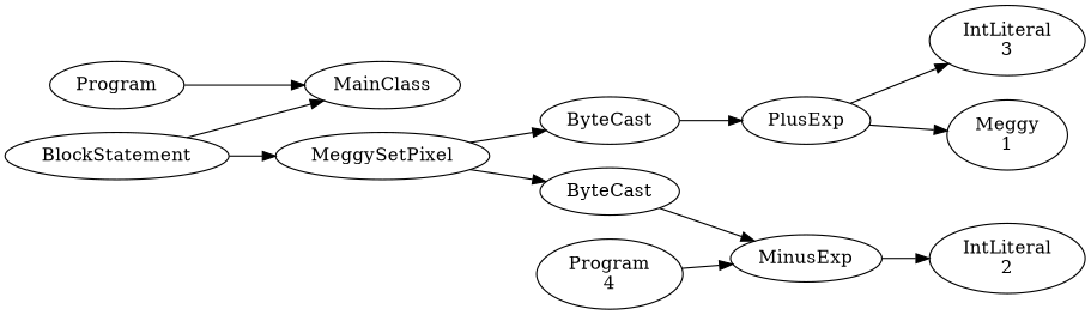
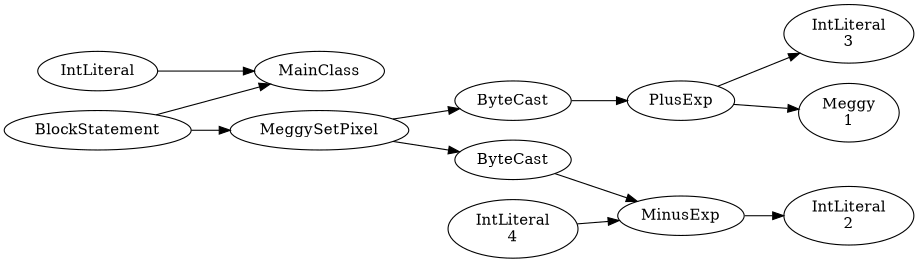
  digraph {
    rankdir=LR
-   n1 [label=Program]
+   n1 [label=IntLiteral]
    n2 [label=MainClass]
    n3 [label=BlockStatement]
    n4 [label=MeggySetPixel]
    n5 [label=ByteCast]
    n6 [label=ByteCast]
    n7 [label=PlusExp]
    n8 [label=MinusExp]
    n9 [label="IntLiteral\n3"]
    n10 [label="Meggy\n1"]
    n11 [label="IntLiteral\n2"]
-   n12 [label="Program\n4"]
+   n12 [label="IntLiteral\n4"]
    n1 -> n2
    n3 -> n2
    n3 -> n4
    n4 -> n5
    n4 -> n6
    n5 -> n7
    n6 -> n8
    n7 -> n9
    n7 -> n10
    n8 -> n11
    n12 -> n8
  }
